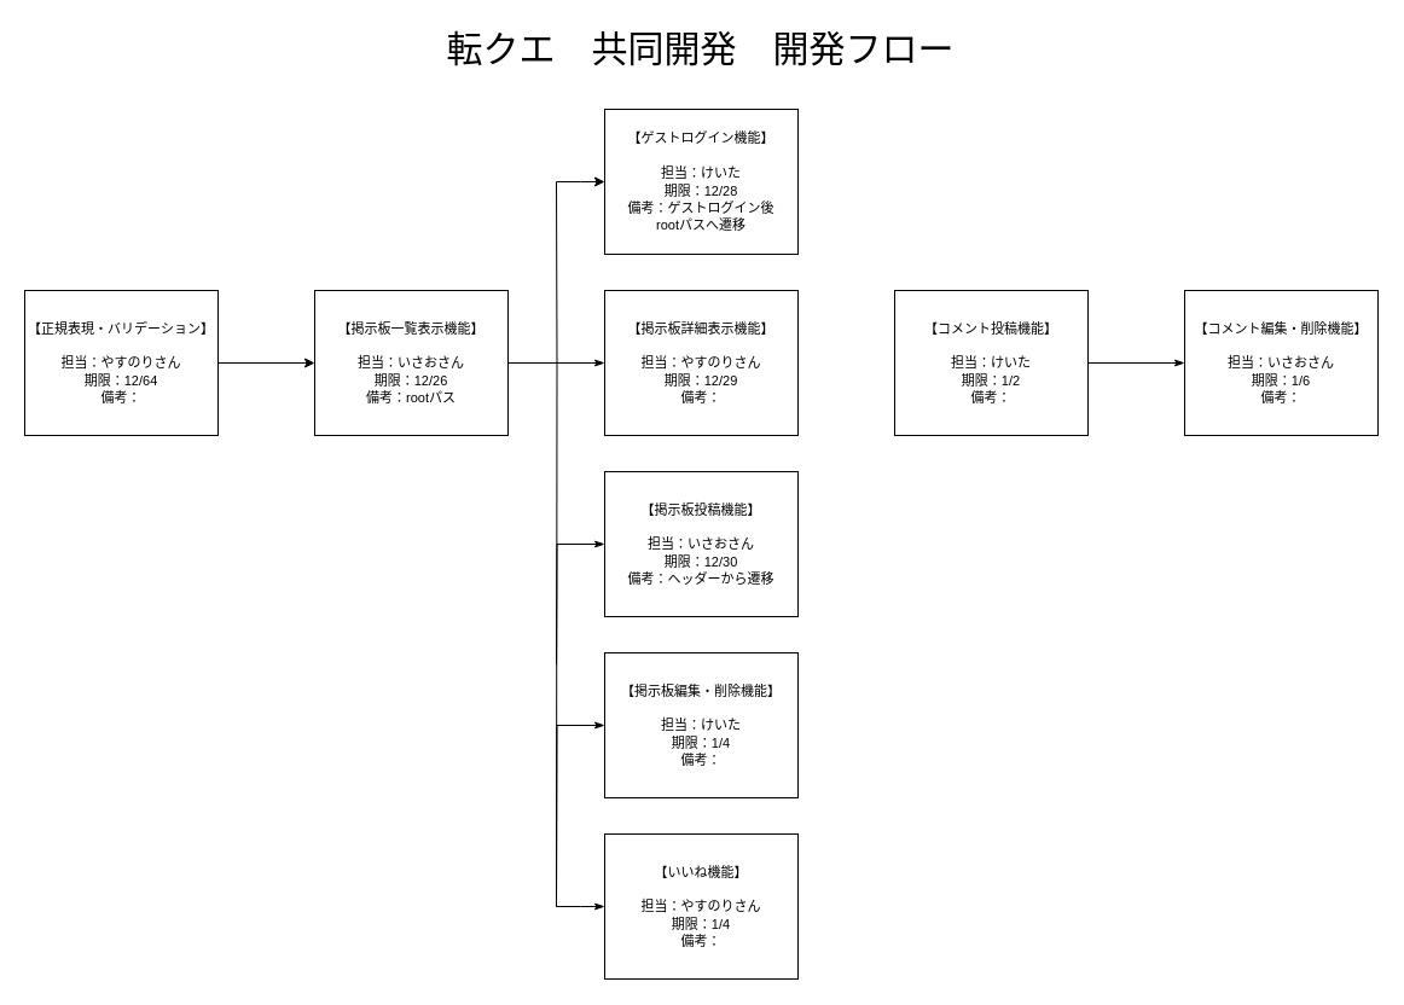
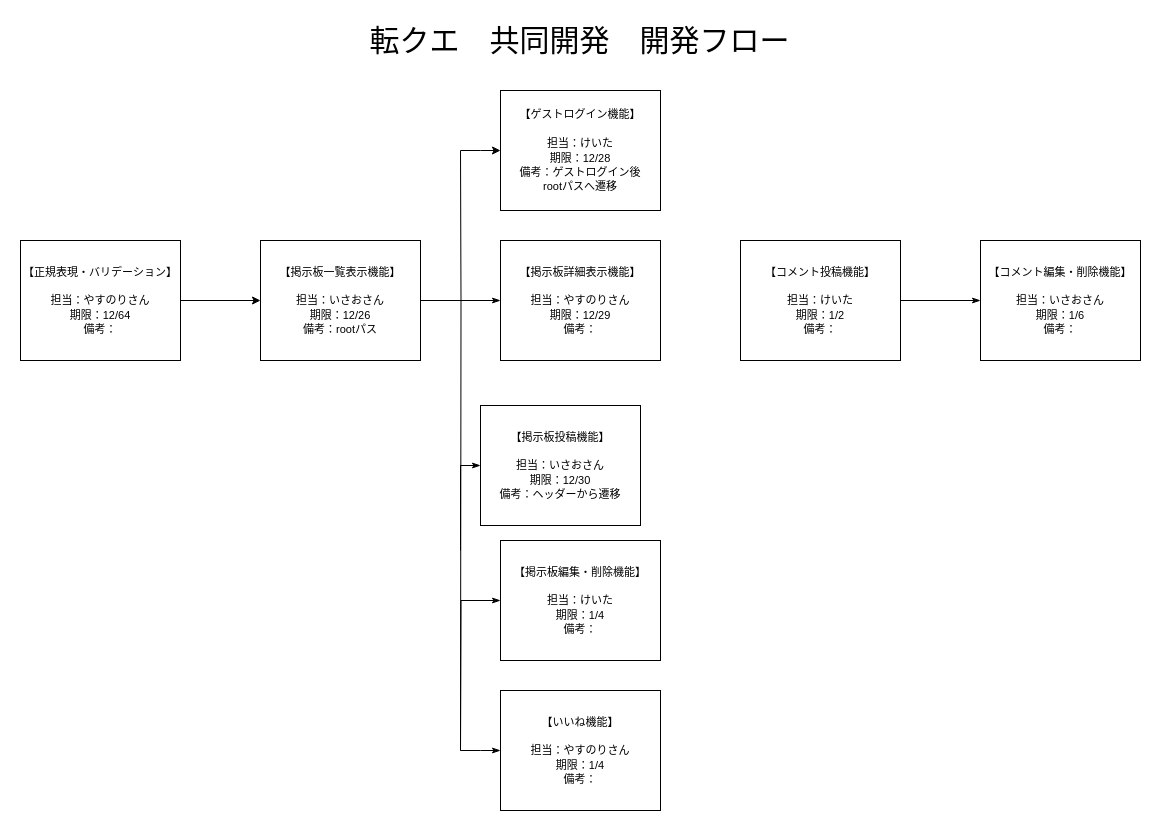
  <mxCell id="0" />
  <mxCell id="1" parent="0" />
  <mxCell id="2" style="edgeStyle=orthogonalEdgeStyle;rounded=0;orthogonalLoop=1;jettySize=auto;html=1;exitX=1;exitY=0.5;exitDx=0;exitDy=0;entryX=0;entryY=0.5;entryDx=0;entryDy=0;" parent="1" source="3" target="7" edge="1"><mxGeometry relative="1" as="geometry" /></mxCell>
  <mxCell id="3" value="&lt;font style=&quot;font-size: 11px&quot;&gt;【正規表現・バリデーション】&lt;br&gt;&lt;br&gt;担当：やすのりさん&lt;br&gt;期限：12/64&lt;br&gt;備考：&lt;br&gt;&lt;/font&gt;" style="whiteSpace=wrap;html=1;labelPosition=center;verticalLabelPosition=middle;align=center;verticalAlign=middle;labelBackgroundColor=none;" parent="1" vertex="1"><mxGeometry x="20" y="240" width="160" height="120" as="geometry" /></mxCell>
  <mxCell id="4" value="&lt;font style=&quot;font-size: 30px&quot;&gt;転クエ　共同開発　開発フロー&lt;/font&gt;" style="text;html=1;strokeColor=none;fillColor=none;align=center;verticalAlign=middle;whiteSpace=wrap;rounded=0;labelBackgroundColor=none;" parent="1" vertex="1"><mxGeometry x="362" y="20" width="435" height="40" as="geometry" /></mxCell>
  <mxCell id="5" style="edgeStyle=orthogonalEdgeStyle;rounded=0;orthogonalLoop=1;jettySize=auto;html=1;exitX=1;exitY=0.5;exitDx=0;exitDy=0;startArrow=none;startFill=0;endArrow=none;endFill=0;" parent="1" source="7" edge="1"><mxGeometry relative="1" as="geometry"><mxPoint x="460" y="150" as="targetPoint" /></mxGeometry></mxCell>
  <mxCell id="6" style="edgeStyle=orthogonalEdgeStyle;rounded=0;orthogonalLoop=1;jettySize=auto;html=1;startArrow=none;startFill=0;endArrow=none;endFill=0;" parent="1" source="7" edge="1"><mxGeometry relative="1" as="geometry"><mxPoint x="460" y="750" as="targetPoint" /></mxGeometry></mxCell>
  <mxCell id="7" value="&lt;font style=&quot;font-size: 11px&quot;&gt;【掲示板一覧表示機能】&lt;br&gt;&lt;br&gt;担当：いさおさん&lt;br&gt;期限：12/26&lt;br&gt;備考：rootパス&lt;br&gt;&lt;/font&gt;" style="whiteSpace=wrap;html=1;labelPosition=center;verticalLabelPosition=middle;align=center;verticalAlign=middle;labelBackgroundColor=none;" parent="1" vertex="1"><mxGeometry x="260" y="240" width="160" height="120" as="geometry" /></mxCell>
  <mxCell id="8" style="edgeStyle=orthogonalEdgeStyle;rounded=0;orthogonalLoop=1;jettySize=auto;html=1;startArrow=classic;startFill=1;endArrow=none;endFill=0;" parent="1" source="9" edge="1"><mxGeometry relative="1" as="geometry"><mxPoint x="460" y="150" as="targetPoint" /></mxGeometry></mxCell>
  <mxCell id="9" value="&lt;font style=&quot;font-size: 11px&quot;&gt;【ゲストログイン機能】&lt;br&gt;&lt;br&gt;担当：けいた&lt;br&gt;期限：12/28&lt;br&gt;備考：ゲストログイン後&lt;br&gt;rootパスへ遷移&lt;br&gt;&lt;/font&gt;" style="whiteSpace=wrap;html=1;labelPosition=center;verticalLabelPosition=middle;align=center;verticalAlign=middle;labelBackgroundColor=none;" parent="1" vertex="1"><mxGeometry x="500" y="90" width="160" height="120" as="geometry" /></mxCell>
  <mxCell id="10" style="edgeStyle=orthogonalEdgeStyle;rounded=0;orthogonalLoop=1;jettySize=auto;html=1;startArrow=classicThin;startFill=1;endArrow=none;endFill=0;" parent="1" source="11" edge="1"><mxGeometry relative="1" as="geometry"><mxPoint x="460" y="550" as="targetPoint" /></mxGeometry></mxCell>
- <mxCell id="11" value="&lt;font style=&quot;font-size: 11px&quot;&gt;【掲示板投稿機能】&lt;br&gt;&lt;br&gt;担当：いさおさん&lt;br&gt;期限：12/30&lt;br&gt;備考：ヘッダーから遷移&lt;br&gt;&lt;/font&gt;" style="whiteSpace=wrap;html=1;labelPosition=center;verticalLabelPosition=middle;align=center;verticalAlign=middle;labelBackgroundColor=none;" parent="1" vertex="1"><mxGeometry x="500" y="390" width="160" height="120" as="geometry" /></mxCell>
+ <mxCell id="11" value="&lt;font style=&quot;font-size: 11px&quot;&gt;【掲示板投稿機能】&lt;br&gt;&lt;br&gt;担当：いさおさん&lt;br&gt;期限：12/30&lt;br&gt;備考：ヘッダーから遷移&lt;br&gt;&lt;/font&gt;" style="whiteSpace=wrap;html=1;labelPosition=center;verticalLabelPosition=middle;align=center;verticalAlign=middle;labelBackgroundColor=none;" parent="1" vertex="1"><mxGeometry x="480" y="405" width="160" height="120" as="geometry" /></mxCell>
  <mxCell id="12" style="edgeStyle=orthogonalEdgeStyle;rounded=0;orthogonalLoop=1;jettySize=auto;html=1;exitX=0;exitY=0.5;exitDx=0;exitDy=0;startArrow=classicThin;startFill=1;endArrow=none;endFill=0;" parent="1" source="13" edge="1"><mxGeometry relative="1" as="geometry"><mxPoint x="420" y="300" as="targetPoint" /></mxGeometry></mxCell>
  <mxCell id="13" value="&lt;font style=&quot;font-size: 11px&quot;&gt;【掲示板詳細表示機能】&lt;br&gt;&lt;br&gt;担当：やすのりさん&lt;br&gt;期限：12/29&lt;br&gt;備考：&lt;br&gt;&lt;/font&gt;" style="whiteSpace=wrap;html=1;labelPosition=center;verticalLabelPosition=middle;align=center;verticalAlign=middle;labelBackgroundColor=none;" parent="1" vertex="1"><mxGeometry x="500" y="240" width="160" height="120" as="geometry" /></mxCell>
  <mxCell id="14" style="edgeStyle=orthogonalEdgeStyle;rounded=0;orthogonalLoop=1;jettySize=auto;html=1;startArrow=classicThin;startFill=1;endArrow=none;endFill=0;" parent="1" source="15" edge="1"><mxGeometry relative="1" as="geometry"><mxPoint x="460" y="750" as="targetPoint" /></mxGeometry></mxCell>
  <mxCell id="15" value="&lt;font style=&quot;font-size: 11px&quot;&gt;【掲示板編集・削除機能】&lt;br&gt;&lt;br&gt;担当：けいた&lt;br&gt;期限：1/4&lt;br&gt;備考：&lt;br&gt;&lt;/font&gt;" style="whiteSpace=wrap;html=1;labelPosition=center;verticalLabelPosition=middle;align=center;verticalAlign=middle;labelBackgroundColor=none;" parent="1" vertex="1"><mxGeometry x="500" y="540" width="160" height="120" as="geometry" /></mxCell>
  <mxCell id="16" value="&lt;font style=&quot;font-size: 11px&quot;&gt;【コメント投稿機能】&lt;br&gt;&lt;br&gt;担当：けいた&lt;br&gt;期限：1/2&lt;br&gt;備考：&lt;br&gt;&lt;/font&gt;" style="whiteSpace=wrap;html=1;labelPosition=center;verticalLabelPosition=middle;align=center;verticalAlign=middle;labelBackgroundColor=none;" parent="1" vertex="1"><mxGeometry x="740" y="240" width="160" height="120" as="geometry" /></mxCell>
  <mxCell id="17" style="edgeStyle=orthogonalEdgeStyle;rounded=0;orthogonalLoop=1;jettySize=auto;html=1;startArrow=classicThin;startFill=1;endArrow=none;endFill=0;" parent="1" source="18" target="16" edge="1"><mxGeometry relative="1" as="geometry" /></mxCell>
  <mxCell id="18" value="&lt;font style=&quot;font-size: 11px&quot;&gt;【コメント編集・削除機能】&lt;br&gt;&lt;br&gt;担当：いさおさん&lt;br&gt;期限：1/6&lt;br&gt;備考：&lt;br&gt;&lt;/font&gt;" style="whiteSpace=wrap;html=1;labelPosition=center;verticalLabelPosition=middle;align=center;verticalAlign=middle;labelBackgroundColor=none;" parent="1" vertex="1"><mxGeometry x="980" y="240" width="160" height="120" as="geometry" /></mxCell>
  <mxCell id="19" style="edgeStyle=orthogonalEdgeStyle;rounded=0;orthogonalLoop=1;jettySize=auto;html=1;exitX=0;exitY=0.5;exitDx=0;exitDy=0;startArrow=classicThin;startFill=1;endArrow=none;endFill=0;" parent="1" source="20" edge="1"><mxGeometry relative="1" as="geometry"><mxPoint x="460" y="750" as="targetPoint" /></mxGeometry></mxCell>
  <mxCell id="20" value="&lt;font style=&quot;font-size: 11px&quot;&gt;【いいね機能】&lt;br&gt;&lt;br&gt;担当：やすのりさん&lt;br&gt;期限：1/4&lt;br&gt;備考：&lt;br&gt;&lt;/font&gt;" style="whiteSpace=wrap;html=1;labelPosition=center;verticalLabelPosition=middle;align=center;verticalAlign=middle;labelBackgroundColor=none;" parent="1" vertex="1"><mxGeometry x="500" y="690" width="160" height="120" as="geometry" /></mxCell>
